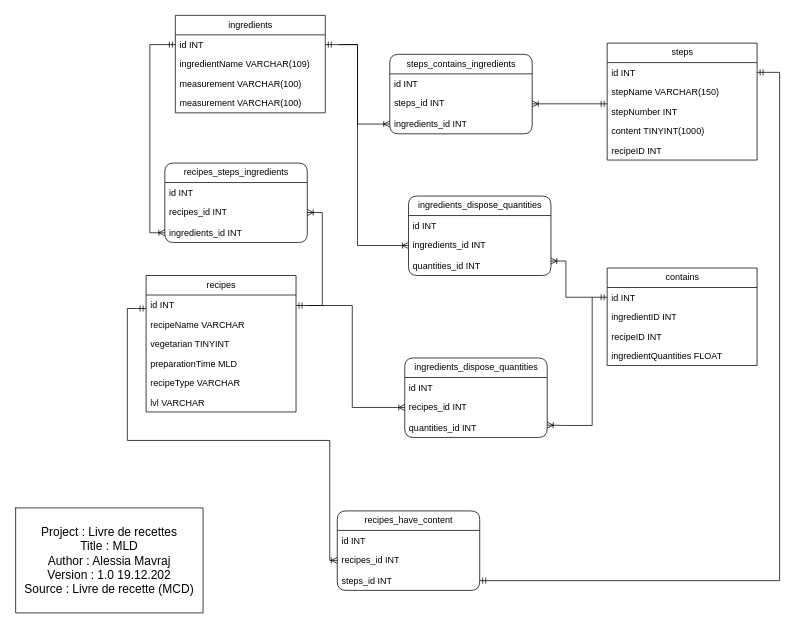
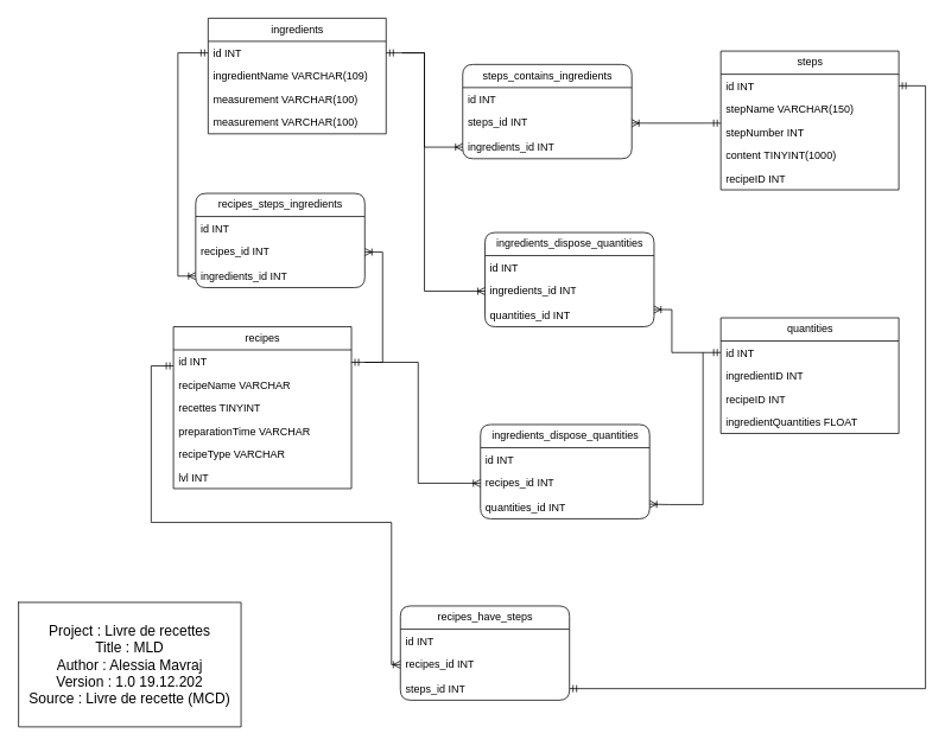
  <mxCell id="0" />
  <mxCell id="1" parent="0" />
  <mxCell id="2" style="edgeStyle=orthogonalEdgeStyle;rounded=0;orthogonalLoop=1;jettySize=auto;html=1;entryX=0;entryY=0.5;entryDx=0;entryDy=0;startArrow=ERmandOne;startFill=0;endArrow=ERoneToMany;endFill=0;exitX=1;exitY=0.5;exitDx=0;exitDy=0;" edge="1" parent="1" source="4" target="33"><mxGeometry relative="1" as="geometry" /></mxCell>
  <mxCell id="3" value="ingredients" style="swimlane;fontStyle=0;childLayout=stackLayout;horizontal=1;startSize=26;fillColor=none;horizontalStack=0;resizeParent=1;resizeParentMax=0;resizeLast=0;collapsible=1;marginBottom=0;html=1;" vertex="1" parent="1"><mxGeometry x="233" y="20" width="200" height="130" as="geometry" /></mxCell>
  <mxCell id="4" value="id INT" style="text;strokeColor=none;fillColor=none;align=left;verticalAlign=top;spacingLeft=4;spacingRight=4;overflow=hidden;rotatable=0;points=[[0,0.5],[1,0.5]];portConstraint=eastwest;whiteSpace=wrap;html=1;" vertex="1" parent="3"><mxGeometry y="26" width="200" height="26" as="geometry" /></mxCell>
  <mxCell id="5" value="ingredientName VARCHAR(109)" style="text;strokeColor=none;fillColor=none;align=left;verticalAlign=top;spacingLeft=4;spacingRight=4;overflow=hidden;rotatable=0;points=[[0,0.5],[1,0.5]];portConstraint=eastwest;whiteSpace=wrap;html=1;" vertex="1" parent="3"><mxGeometry y="52" width="200" height="26" as="geometry" /></mxCell>
  <mxCell id="6" value="measurement VARCHAR(100)" style="text;strokeColor=none;fillColor=none;align=left;verticalAlign=top;spacingLeft=4;spacingRight=4;overflow=hidden;rotatable=0;points=[[0,0.5],[1,0.5]];portConstraint=eastwest;whiteSpace=wrap;html=1;" vertex="1" parent="3"><mxGeometry y="78" width="200" height="26" as="geometry" /></mxCell>
  <mxCell id="7" value="measurement VARCHAR(100)" style="text;strokeColor=none;fillColor=none;align=left;verticalAlign=top;spacingLeft=4;spacingRight=4;overflow=hidden;rotatable=0;points=[[0,0.5],[1,0.5]];portConstraint=eastwest;whiteSpace=wrap;html=1;" vertex="1" parent="3"><mxGeometry y="104" width="200" height="26" as="geometry" /></mxCell>
  <mxCell id="8" value="steps" style="swimlane;fontStyle=0;childLayout=stackLayout;horizontal=1;startSize=26;fillColor=none;horizontalStack=0;resizeParent=1;resizeParentMax=0;resizeLast=0;collapsible=1;marginBottom=0;html=1;" vertex="1" parent="1"><mxGeometry x="809" y="57" width="200" height="156" as="geometry" /></mxCell>
  <mxCell id="9" value="id INT" style="text;strokeColor=none;fillColor=none;align=left;verticalAlign=top;spacingLeft=4;spacingRight=4;overflow=hidden;rotatable=0;points=[[0,0.5],[1,0.5]];portConstraint=eastwest;whiteSpace=wrap;html=1;" vertex="1" parent="8"><mxGeometry y="26" width="200" height="26" as="geometry" /></mxCell>
  <mxCell id="10" value="stepName VARCHAR(150)" style="text;strokeColor=none;fillColor=none;align=left;verticalAlign=top;spacingLeft=4;spacingRight=4;overflow=hidden;rotatable=0;points=[[0,0.5],[1,0.5]];portConstraint=eastwest;whiteSpace=wrap;html=1;" vertex="1" parent="8"><mxGeometry y="52" width="200" height="26" as="geometry" /></mxCell>
  <mxCell id="11" value="stepNumber INT" style="text;strokeColor=none;fillColor=none;align=left;verticalAlign=top;spacingLeft=4;spacingRight=4;overflow=hidden;rotatable=0;points=[[0,0.5],[1,0.5]];portConstraint=eastwest;whiteSpace=wrap;html=1;" vertex="1" parent="8"><mxGeometry y="78" width="200" height="26" as="geometry" /></mxCell>
  <mxCell id="12" value="content TINYINT(1000)" style="text;strokeColor=none;fillColor=none;align=left;verticalAlign=top;spacingLeft=4;spacingRight=4;overflow=hidden;rotatable=0;points=[[0,0.5],[1,0.5]];portConstraint=eastwest;whiteSpace=wrap;html=1;" vertex="1" parent="8"><mxGeometry y="104" width="200" height="26" as="geometry" /></mxCell>
  <mxCell id="13" value="recipeID INT" style="text;strokeColor=none;fillColor=none;align=left;verticalAlign=top;spacingLeft=4;spacingRight=4;overflow=hidden;rotatable=0;points=[[0,0.5],[1,0.5]];portConstraint=eastwest;whiteSpace=wrap;html=1;" vertex="1" parent="8"><mxGeometry y="130" width="200" height="26" as="geometry" /></mxCell>
- <mxCell id="14" value="contains" style="swimlane;fontStyle=0;childLayout=stackLayout;horizontal=1;startSize=26;fillColor=none;horizontalStack=0;resizeParent=1;resizeParentMax=0;resizeLast=0;collapsible=1;marginBottom=0;html=1;" vertex="1" parent="1"><mxGeometry x="809" y="357" width="200" height="130" as="geometry" /></mxCell>
+ <mxCell id="14" value="quantities" style="swimlane;fontStyle=0;childLayout=stackLayout;horizontal=1;startSize=26;fillColor=none;horizontalStack=0;resizeParent=1;resizeParentMax=0;resizeLast=0;collapsible=1;marginBottom=0;html=1;" vertex="1" parent="1"><mxGeometry x="809" y="357" width="200" height="130" as="geometry" /></mxCell>
  <mxCell id="15" value="id INT" style="text;strokeColor=none;fillColor=none;align=left;verticalAlign=top;spacingLeft=4;spacingRight=4;overflow=hidden;rotatable=0;points=[[0,0.5],[1,0.5]];portConstraint=eastwest;whiteSpace=wrap;html=1;" vertex="1" parent="14"><mxGeometry y="26" width="200" height="26" as="geometry" /></mxCell>
  <mxCell id="16" value="ingredientID INT" style="text;strokeColor=none;fillColor=none;align=left;verticalAlign=top;spacingLeft=4;spacingRight=4;overflow=hidden;rotatable=0;points=[[0,0.5],[1,0.5]];portConstraint=eastwest;whiteSpace=wrap;html=1;" vertex="1" parent="14"><mxGeometry y="52" width="200" height="26" as="geometry" /></mxCell>
  <mxCell id="17" value="recipeID INT" style="text;strokeColor=none;fillColor=none;align=left;verticalAlign=top;spacingLeft=4;spacingRight=4;overflow=hidden;rotatable=0;points=[[0,0.5],[1,0.5]];portConstraint=eastwest;whiteSpace=wrap;html=1;" vertex="1" parent="14"><mxGeometry y="78" width="200" height="26" as="geometry" /></mxCell>
  <mxCell id="18" value="ingredientQuantities FLOAT" style="text;strokeColor=none;fillColor=none;align=left;verticalAlign=top;spacingLeft=4;spacingRight=4;overflow=hidden;rotatable=0;points=[[0,0.5],[1,0.5]];portConstraint=eastwest;whiteSpace=wrap;html=1;" vertex="1" parent="14"><mxGeometry y="104" width="200" height="26" as="geometry" /></mxCell>
  <mxCell id="19" value="recipes" style="swimlane;fontStyle=0;childLayout=stackLayout;horizontal=1;startSize=26;fillColor=none;horizontalStack=0;resizeParent=1;resizeParentMax=0;resizeLast=0;collapsible=1;marginBottom=0;html=1;" vertex="1" parent="1"><mxGeometry x="194" y="367" width="200" height="182" as="geometry" /></mxCell>
  <mxCell id="20" value="id INT" style="text;strokeColor=none;fillColor=none;align=left;verticalAlign=top;spacingLeft=4;spacingRight=4;overflow=hidden;rotatable=0;points=[[0,0.5],[1,0.5]];portConstraint=eastwest;whiteSpace=wrap;html=1;" vertex="1" parent="19"><mxGeometry y="26" width="200" height="26" as="geometry" /></mxCell>
  <mxCell id="21" style="edgeStyle=orthogonalEdgeStyle;rounded=0;orthogonalLoop=1;jettySize=auto;html=1;startArrow=ERmandOne;startFill=0;endArrow=ERoneToMany;endFill=0;entryX=0;entryY=0.5;entryDx=0;entryDy=0;" edge="1" parent="19" target="47"><mxGeometry relative="1" as="geometry"><mxPoint y="44" as="sourcePoint" /><mxPoint x="245" y="230" as="targetPoint" /><Array as="points"><mxPoint x="-25" y="44" /><mxPoint x="-25" y="220" /><mxPoint x="245" y="220" /><mxPoint x="245" y="380" /></Array></mxGeometry></mxCell>
  <mxCell id="22" value="recipeName VARCHAR" style="text;strokeColor=none;fillColor=none;align=left;verticalAlign=top;spacingLeft=4;spacingRight=4;overflow=hidden;rotatable=0;points=[[0,0.5],[1,0.5]];portConstraint=eastwest;whiteSpace=wrap;html=1;" vertex="1" parent="19"><mxGeometry y="52" width="200" height="26" as="geometry" /></mxCell>
- <mxCell id="23" value="vegetarian TINYINT" style="text;strokeColor=none;fillColor=none;align=left;verticalAlign=top;spacingLeft=4;spacingRight=4;overflow=hidden;rotatable=0;points=[[0,0.5],[1,0.5]];portConstraint=eastwest;whiteSpace=wrap;html=1;" vertex="1" parent="19"><mxGeometry y="78" width="200" height="26" as="geometry" /></mxCell>
- <mxCell id="24" value="preparationTime MLD" style="text;strokeColor=none;fillColor=none;align=left;verticalAlign=top;spacingLeft=4;spacingRight=4;overflow=hidden;rotatable=0;points=[[0,0.5],[1,0.5]];portConstraint=eastwest;whiteSpace=wrap;html=1;" vertex="1" parent="19"><mxGeometry y="104" width="200" height="26" as="geometry" /></mxCell>
+ <mxCell id="23" value="recettes TINYINT" style="text;strokeColor=none;fillColor=none;align=left;verticalAlign=top;spacingLeft=4;spacingRight=4;overflow=hidden;rotatable=0;points=[[0,0.5],[1,0.5]];portConstraint=eastwest;whiteSpace=wrap;html=1;" vertex="1" parent="19"><mxGeometry y="78" width="200" height="26" as="geometry" /></mxCell>
+ <mxCell id="24" value="preparationTime VARCHAR" style="text;strokeColor=none;fillColor=none;align=left;verticalAlign=top;spacingLeft=4;spacingRight=4;overflow=hidden;rotatable=0;points=[[0,0.5],[1,0.5]];portConstraint=eastwest;whiteSpace=wrap;html=1;" vertex="1" parent="19"><mxGeometry y="104" width="200" height="26" as="geometry" /></mxCell>
  <mxCell id="25" value="recipeType VARCHAR" style="text;strokeColor=none;fillColor=none;align=left;verticalAlign=top;spacingLeft=4;spacingRight=4;overflow=hidden;rotatable=0;points=[[0,0.5],[1,0.5]];portConstraint=eastwest;whiteSpace=wrap;html=1;" vertex="1" parent="19"><mxGeometry y="130" width="200" height="26" as="geometry" /></mxCell>
- <mxCell id="26" value="lvl VARCHAR" style="text;strokeColor=none;fillColor=none;align=left;verticalAlign=top;spacingLeft=4;spacingRight=4;overflow=hidden;rotatable=0;points=[[0,0.5],[1,0.5]];portConstraint=eastwest;whiteSpace=wrap;html=1;" vertex="1" parent="19"><mxGeometry y="156" width="200" height="26" as="geometry" /></mxCell>
+ <mxCell id="26" value="lvl INT" style="text;strokeColor=none;fillColor=none;align=left;verticalAlign=top;spacingLeft=4;spacingRight=4;overflow=hidden;rotatable=0;points=[[0,0.5],[1,0.5]];portConstraint=eastwest;whiteSpace=wrap;html=1;" vertex="1" parent="19"><mxGeometry y="156" width="200" height="26" as="geometry" /></mxCell>
  <mxCell id="27" value="" style="shape=table;startSize=0;container=1;collapsible=0;childLayout=tableLayout;fontSize=16;" vertex="1" parent="1"><mxGeometry y="677" width="250" height="140" as="geometry" x="20" /></mxCell>
  <mxCell id="28" value="" style="shape=tableRow;horizontal=0;startSize=0;swimlaneHead=0;swimlaneBody=0;strokeColor=inherit;top=0;left=0;bottom=0;right=0;collapsible=0;dropTarget=0;fillColor=none;points=[[0,0.5],[1,0.5]];portConstraint=eastwest;fontSize=16;" vertex="1" parent="27"><mxGeometry width="250" height="140" as="geometry" /></mxCell>
  <mxCell id="29" value="Project : Livre de recettes&lt;br&gt;Title : MLD&lt;br&gt;Author : Alessia Mavraj&lt;br&gt;Version : 1.0 19.12.202&lt;br&gt;Source : Livre de recette (MCD)" style="shape=partialRectangle;html=1;whiteSpace=wrap;connectable=0;strokeColor=inherit;overflow=hidden;fillColor=none;top=0;left=0;bottom=0;right=0;pointerEvents=1;fontSize=16;" vertex="1" parent="28"><mxGeometry width="250" height="140" as="geometry"><mxRectangle width="250" height="140" as="alternateBounds" /></mxGeometry></mxCell>
  <mxCell id="30" value="steps_contains_ingredients" style="swimlane;fontStyle=0;childLayout=stackLayout;horizontal=1;startSize=26;fillColor=none;horizontalStack=0;resizeParent=1;resizeParentMax=0;resizeLast=0;collapsible=1;marginBottom=0;html=1;rounded=1;" vertex="1" parent="1"><mxGeometry x="519" y="72" width="190" height="106" as="geometry" /></mxCell>
  <mxCell id="31" value="id INT" style="text;strokeColor=none;fillColor=none;align=left;verticalAlign=top;spacingLeft=4;spacingRight=4;overflow=hidden;rotatable=0;points=[[0,0.5],[1,0.5]];portConstraint=eastwest;whiteSpace=wrap;html=1;" vertex="1" parent="30"><mxGeometry y="26" width="190" height="26" as="geometry" /></mxCell>
  <mxCell id="32" value="steps_id INT" style="text;strokeColor=none;fillColor=none;align=left;verticalAlign=top;spacingLeft=4;spacingRight=4;overflow=hidden;rotatable=0;points=[[0,0.5],[1,0.5]];portConstraint=eastwest;whiteSpace=wrap;html=1;" vertex="1" parent="30"><mxGeometry y="52" width="190" height="28" as="geometry" /></mxCell>
  <mxCell id="33" value="ingredients_id INT" style="text;strokeColor=none;fillColor=none;align=left;verticalAlign=top;spacingLeft=4;spacingRight=4;overflow=hidden;rotatable=0;points=[[0,0.5],[1,0.5]];portConstraint=eastwest;whiteSpace=wrap;html=1;" vertex="1" parent="30"><mxGeometry y="80" width="190" height="26" as="geometry" /></mxCell>
  <mxCell id="34" style="edgeStyle=orthogonalEdgeStyle;rounded=0;orthogonalLoop=1;jettySize=auto;html=1;entryX=1;entryY=0.5;entryDx=0;entryDy=0;startArrow=ERmandOne;startFill=0;endArrow=ERoneToMany;endFill=0;" edge="1" parent="1" source="8" target="32"><mxGeometry relative="1" as="geometry"><mxPoint x="869.19" y="117" as="sourcePoint" /><mxPoint x="919" y="113.968" as="targetPoint" /><Array as="points"><mxPoint x="965" y="138" /><mxPoint x="965" y="137" /><mxPoint x="709" y="137" /></Array></mxGeometry></mxCell>
  <mxCell id="35" value="ingredients_dispose_quantities" style="swimlane;fontStyle=0;childLayout=stackLayout;horizontal=1;startSize=26;fillColor=none;horizontalStack=0;resizeParent=1;resizeParentMax=0;resizeLast=0;collapsible=1;marginBottom=0;html=1;rounded=1;" vertex="1" parent="1"><mxGeometry x="544" y="261" width="190" height="106" as="geometry" /></mxCell>
  <mxCell id="36" value="id INT" style="text;strokeColor=none;fillColor=none;align=left;verticalAlign=top;spacingLeft=4;spacingRight=4;overflow=hidden;rotatable=0;points=[[0,0.5],[1,0.5]];portConstraint=eastwest;whiteSpace=wrap;html=1;" vertex="1" parent="35"><mxGeometry y="26" width="190" height="26" as="geometry" /></mxCell>
  <mxCell id="37" value="ingredients_id INT" style="text;strokeColor=none;fillColor=none;align=left;verticalAlign=top;spacingLeft=4;spacingRight=4;overflow=hidden;rotatable=0;points=[[0,0.5],[1,0.5]];portConstraint=eastwest;whiteSpace=wrap;html=1;" vertex="1" parent="35"><mxGeometry y="52" width="190" height="28" as="geometry" /></mxCell>
  <mxCell id="38" value="quantities_id INT" style="text;strokeColor=none;fillColor=none;align=left;verticalAlign=top;spacingLeft=4;spacingRight=4;overflow=hidden;rotatable=0;points=[[0,0.5],[1,0.5]];portConstraint=eastwest;whiteSpace=wrap;html=1;" vertex="1" parent="35"><mxGeometry y="80" width="190" height="26" as="geometry" /></mxCell>
  <mxCell id="39" value="recipes_steps_ingredients" style="swimlane;fontStyle=0;childLayout=stackLayout;horizontal=1;startSize=26;fillColor=none;horizontalStack=0;resizeParent=1;resizeParentMax=0;resizeLast=0;collapsible=1;marginBottom=0;html=1;rounded=1;" vertex="1" parent="1"><mxGeometry x="219" y="217" width="190" height="106" as="geometry" /></mxCell>
  <mxCell id="40" value="id INT" style="text;strokeColor=none;fillColor=none;align=left;verticalAlign=top;spacingLeft=4;spacingRight=4;overflow=hidden;rotatable=0;points=[[0,0.5],[1,0.5]];portConstraint=eastwest;whiteSpace=wrap;html=1;" vertex="1" parent="39"><mxGeometry y="26" width="190" height="26" as="geometry" /></mxCell>
  <mxCell id="41" value="recipes_id INT" style="text;strokeColor=none;fillColor=none;align=left;verticalAlign=top;spacingLeft=4;spacingRight=4;overflow=hidden;rotatable=0;points=[[0,0.5],[1,0.5]];portConstraint=eastwest;whiteSpace=wrap;html=1;" vertex="1" parent="39"><mxGeometry y="52" width="190" height="28" as="geometry" /></mxCell>
  <mxCell id="42" value="ingredients_id INT" style="text;strokeColor=none;fillColor=none;align=left;verticalAlign=top;spacingLeft=4;spacingRight=4;overflow=hidden;rotatable=0;points=[[0,0.5],[1,0.5]];portConstraint=eastwest;whiteSpace=wrap;html=1;" vertex="1" parent="39"><mxGeometry y="80" width="190" height="26" as="geometry" /></mxCell>
  <mxCell id="43" style="edgeStyle=orthogonalEdgeStyle;rounded=0;orthogonalLoop=1;jettySize=auto;html=1;entryX=0;entryY=0.5;entryDx=0;entryDy=0;startArrow=ERmandOne;startFill=0;endArrow=ERoneToMany;endFill=0;exitX=0;exitY=0.5;exitDx=0;exitDy=0;" edge="1" parent="1" source="4" target="42"><mxGeometry relative="1" as="geometry"><mxPoint x="194" y="97" as="sourcePoint" /><mxPoint x="280" y="164" as="targetPoint" /></mxGeometry></mxCell>
  <mxCell id="44" style="edgeStyle=orthogonalEdgeStyle;rounded=0;orthogonalLoop=1;jettySize=auto;html=1;entryX=1;entryY=0.5;entryDx=0;entryDy=0;startArrow=ERmandOne;startFill=0;endArrow=ERoneToMany;endFill=0;" edge="1" parent="1" target="41"><mxGeometry relative="1" as="geometry"><mxPoint x="394" y="407" as="sourcePoint" /><mxPoint x="480" y="474" as="targetPoint" /><Array as="points"><mxPoint x="429" y="407" /><mxPoint x="429" y="283" /></Array></mxGeometry></mxCell>
- <mxCell id="45" value="recipes_have_content" style="swimlane;fontStyle=0;childLayout=stackLayout;horizontal=1;startSize=26;fillColor=none;horizontalStack=0;resizeParent=1;resizeParentMax=0;resizeLast=0;collapsible=1;marginBottom=0;html=1;rounded=1;" vertex="1" parent="1"><mxGeometry x="449" y="681" width="190" height="106" as="geometry" /></mxCell>
+ <mxCell id="45" value="recipes_have_steps" style="swimlane;fontStyle=0;childLayout=stackLayout;horizontal=1;startSize=26;fillColor=none;horizontalStack=0;resizeParent=1;resizeParentMax=0;resizeLast=0;collapsible=1;marginBottom=0;html=1;rounded=1;" vertex="1" parent="1"><mxGeometry x="449" y="681" width="190" height="106" as="geometry" /></mxCell>
  <mxCell id="46" value="id INT" style="text;strokeColor=none;fillColor=none;align=left;verticalAlign=top;spacingLeft=4;spacingRight=4;overflow=hidden;rotatable=0;points=[[0,0.5],[1,0.5]];portConstraint=eastwest;whiteSpace=wrap;html=1;" vertex="1" parent="45"><mxGeometry y="26" width="190" height="26" as="geometry" /></mxCell>
  <mxCell id="47" value="recipes_id INT" style="text;strokeColor=none;fillColor=none;align=left;verticalAlign=top;spacingLeft=4;spacingRight=4;overflow=hidden;rotatable=0;points=[[0,0.5],[1,0.5]];portConstraint=eastwest;whiteSpace=wrap;html=1;" vertex="1" parent="45"><mxGeometry y="52" width="190" height="28" as="geometry" /></mxCell>
  <mxCell id="48" value="steps_id INT" style="text;strokeColor=none;fillColor=none;align=left;verticalAlign=top;spacingLeft=4;spacingRight=4;overflow=hidden;rotatable=0;points=[[0,0.5],[1,0.5]];portConstraint=eastwest;whiteSpace=wrap;html=1;" vertex="1" parent="45"><mxGeometry y="80" width="190" height="26" as="geometry" /></mxCell>
  <mxCell id="49" style="edgeStyle=orthogonalEdgeStyle;rounded=0;orthogonalLoop=1;jettySize=auto;html=1;startArrow=ERmandOne;startFill=0;endArrow=ERmandOne;endFill=0;entryX=1;entryY=0.5;entryDx=0;entryDy=0;exitX=1;exitY=0.5;exitDx=0;exitDy=0;" edge="1" parent="1" source="48" target="9"><mxGeometry relative="1" as="geometry"><mxPoint x="704" y="497" as="sourcePoint" /><mxPoint x="999" y="629" as="targetPoint" /><Array as="points"><mxPoint x="1039" y="774" /><mxPoint x="1039" y="96" /></Array></mxGeometry></mxCell>
  <mxCell id="50" style="edgeStyle=orthogonalEdgeStyle;rounded=0;orthogonalLoop=1;jettySize=auto;html=1;entryX=0;entryY=0.5;entryDx=0;entryDy=0;startArrow=none;startFill=0;endArrow=ERoneToMany;endFill=0;" edge="1" parent="1" target="37"><mxGeometry relative="1" as="geometry"><mxPoint x="451" y="59" as="sourcePoint" /><mxPoint x="586.75" y="400" as="targetPoint" /><Array as="points"><mxPoint x="476" y="59" /><mxPoint x="476" y="327" /></Array></mxGeometry></mxCell>
  <mxCell id="51" style="edgeStyle=orthogonalEdgeStyle;rounded=0;orthogonalLoop=1;jettySize=auto;html=1;entryX=0.999;entryY=0.256;entryDx=0;entryDy=0;startArrow=ERmandOne;startFill=0;endArrow=ERoneToMany;endFill=0;entryPerimeter=0;exitX=0;exitY=0.5;exitDx=0;exitDy=0;" edge="1" parent="1" source="15" target="38"><mxGeometry relative="1" as="geometry"><mxPoint x="719" y="471" as="sourcePoint" /><mxPoint x="734" y="347" as="targetPoint" /><Array as="points"><mxPoint x="754" y="396" /><mxPoint x="754" y="348" /></Array></mxGeometry></mxCell>
  <mxCell id="52" value="ingredients_dispose_quantities" style="swimlane;fontStyle=0;childLayout=stackLayout;horizontal=1;startSize=26;fillColor=none;horizontalStack=0;resizeParent=1;resizeParentMax=0;resizeLast=0;collapsible=1;marginBottom=0;html=1;rounded=1;" vertex="1" parent="1"><mxGeometry x="539" y="477" width="190" height="106" as="geometry" /></mxCell>
  <mxCell id="53" value="id INT" style="text;strokeColor=none;fillColor=none;align=left;verticalAlign=top;spacingLeft=4;spacingRight=4;overflow=hidden;rotatable=0;points=[[0,0.5],[1,0.5]];portConstraint=eastwest;whiteSpace=wrap;html=1;" vertex="1" parent="52"><mxGeometry y="26" width="190" height="26" as="geometry" /></mxCell>
  <mxCell id="54" value="recipes_id INT" style="text;strokeColor=none;fillColor=none;align=left;verticalAlign=top;spacingLeft=4;spacingRight=4;overflow=hidden;rotatable=0;points=[[0,0.5],[1,0.5]];portConstraint=eastwest;whiteSpace=wrap;html=1;" vertex="1" parent="52"><mxGeometry y="52" width="190" height="28" as="geometry" /></mxCell>
  <mxCell id="55" value="quantities_id INT" style="text;strokeColor=none;fillColor=none;align=left;verticalAlign=top;spacingLeft=4;spacingRight=4;overflow=hidden;rotatable=0;points=[[0,0.5],[1,0.5]];portConstraint=eastwest;whiteSpace=wrap;html=1;" vertex="1" parent="52"><mxGeometry y="80" width="190" height="26" as="geometry" /></mxCell>
  <mxCell id="56" style="edgeStyle=orthogonalEdgeStyle;rounded=0;orthogonalLoop=1;jettySize=auto;html=1;entryX=0;entryY=0.5;entryDx=0;entryDy=0;startArrow=none;startFill=0;endArrow=ERoneToMany;endFill=0;" edge="1" parent="1" target="54"><mxGeometry relative="1" as="geometry"><mxPoint x="409" y="407" as="sourcePoint" /><mxPoint x="484" y="386" as="targetPoint" /><Array as="points"><mxPoint x="469" y="407" /><mxPoint x="469" y="543" /></Array></mxGeometry></mxCell>
  <mxCell id="57" style="edgeStyle=orthogonalEdgeStyle;rounded=0;orthogonalLoop=1;jettySize=auto;html=1;entryX=1;entryY=0.367;entryDx=0;entryDy=0;startArrow=none;startFill=0;endArrow=ERoneToMany;endFill=0;entryPerimeter=0;" edge="1" parent="1" target="55"><mxGeometry relative="1" as="geometry"><mxPoint x="789" y="396" as="sourcePoint" /><mxPoint x="731" y="567" as="targetPoint" /><Array as="points"><mxPoint x="789" y="567" /><mxPoint x="751" y="567" /></Array></mxGeometry></mxCell>
